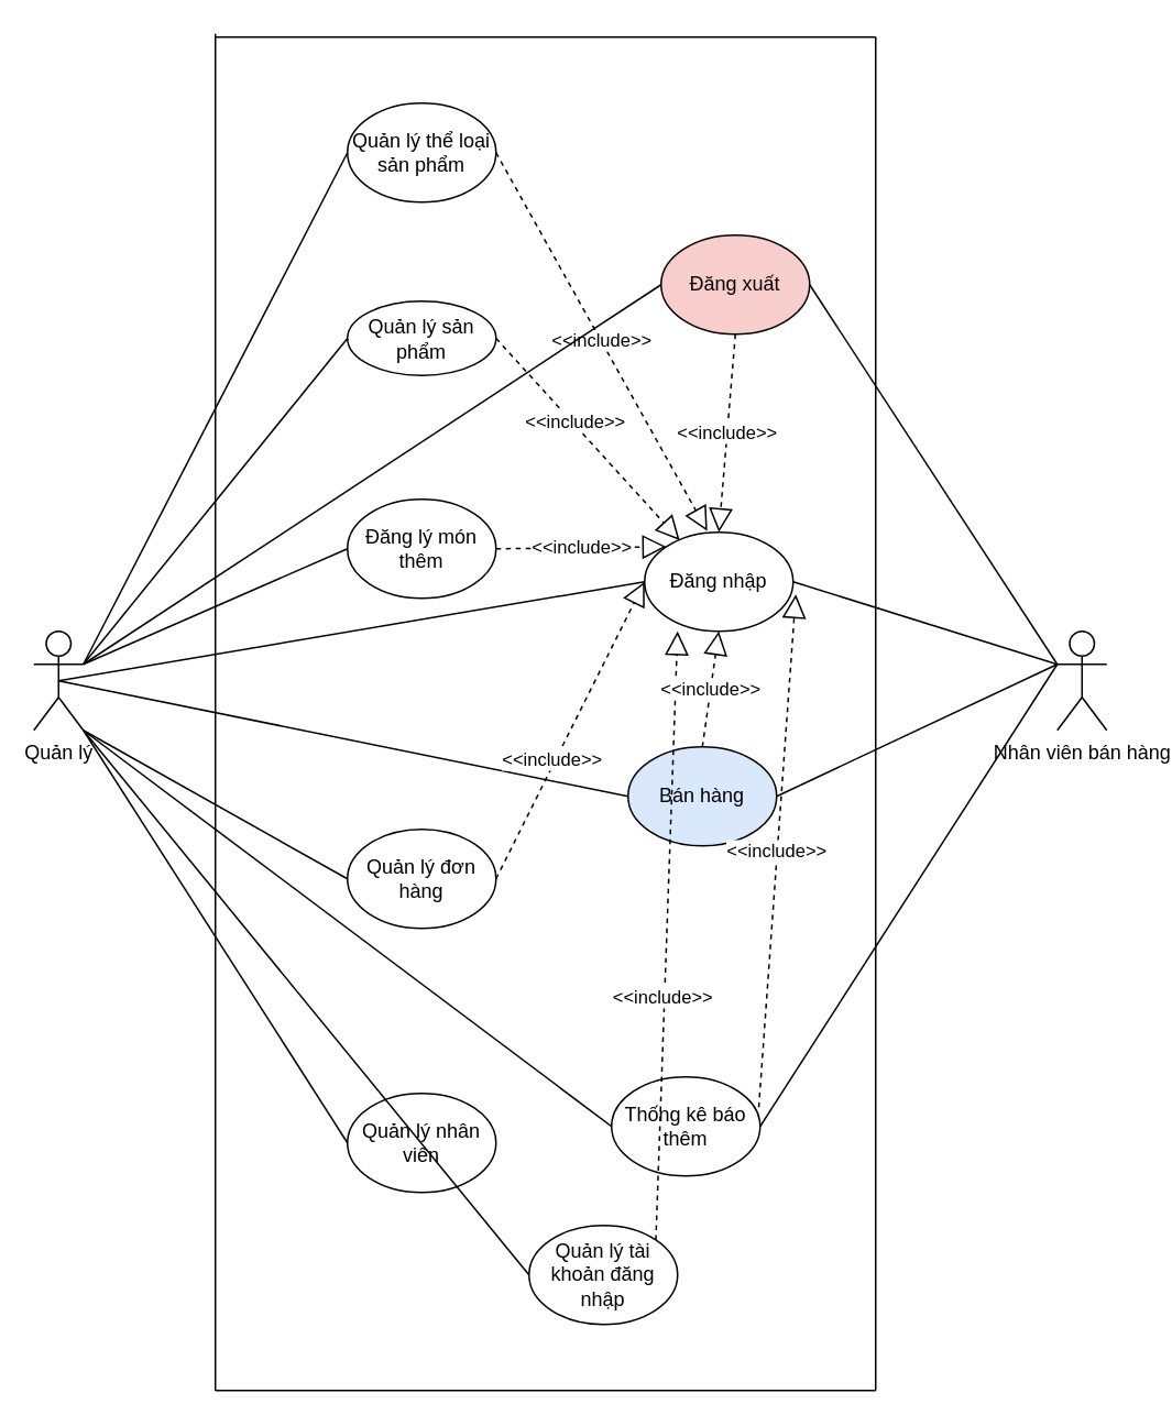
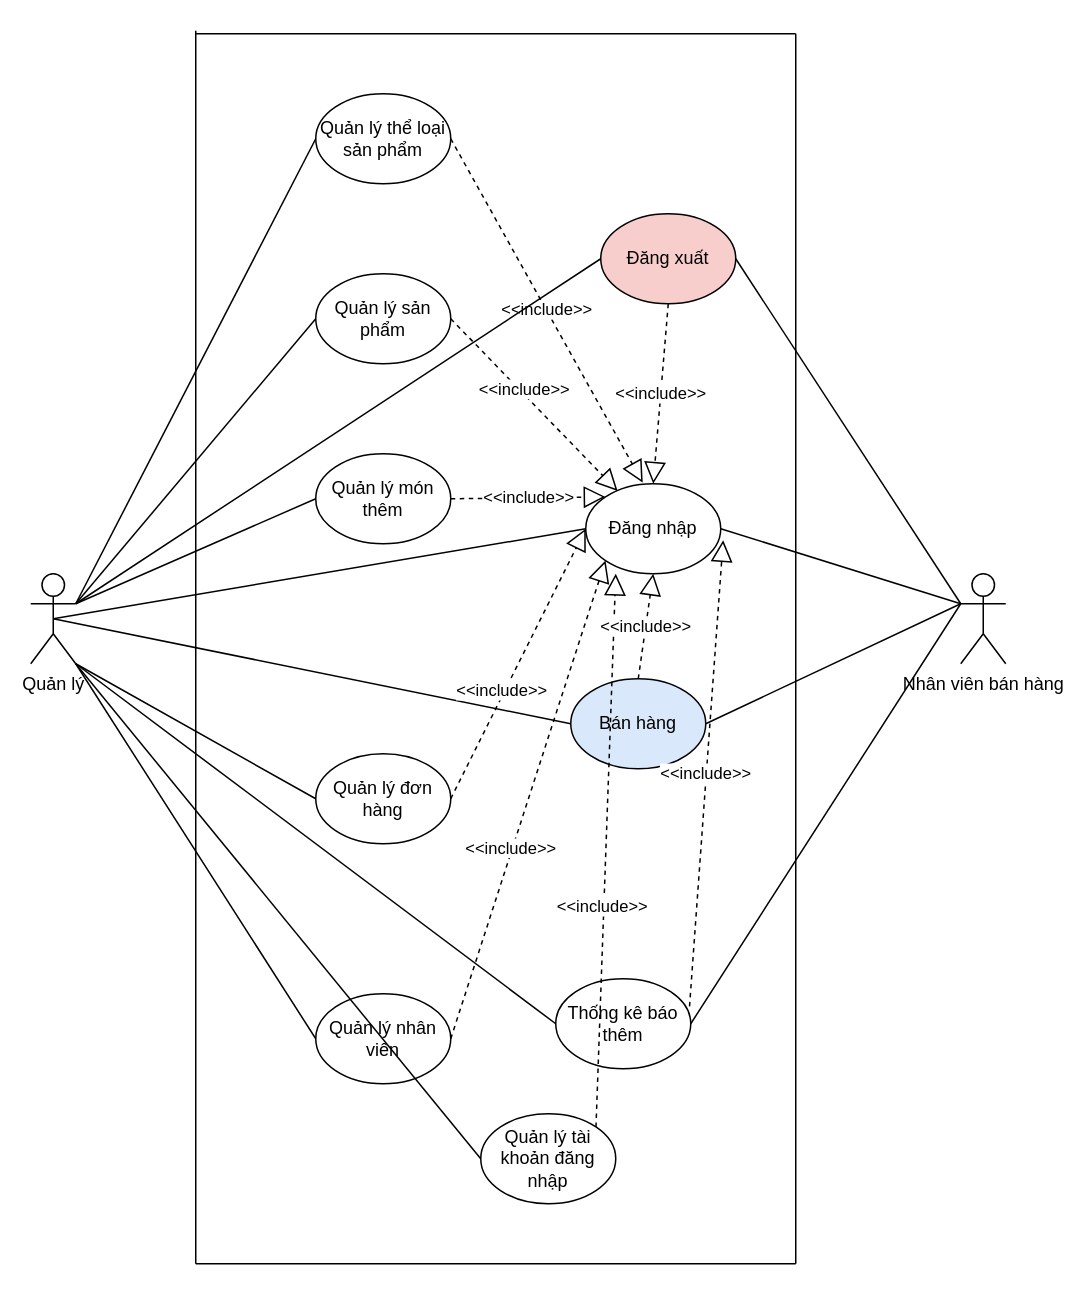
  <mxCell id="0" />
  <mxCell id="1" parent="0" />
  <mxCell id="2" value="Quản lý" style="shape=umlActor;verticalLabelPosition=bottom;verticalAlign=top;html=1;" parent="1" vertex="1"><mxGeometry x="20" y="382" width="30" height="60" as="geometry" /></mxCell>
- <mxCell id="3" value="Quản lý sản phẩm" style="ellipse;whiteSpace=wrap;html=1;" parent="1" vertex="1"><mxGeometry x="210" y="182" width="90" height="45" as="geometry" /></mxCell>
- <mxCell id="4" value="Đăng lý món thêm" style="ellipse;whiteSpace=wrap;html=1;" parent="1" vertex="1"><mxGeometry x="210" y="302" width="90" height="60" as="geometry" /></mxCell>
+ <mxCell id="3" value="Quản lý sản phẩm" style="ellipse;whiteSpace=wrap;html=1;" parent="1" vertex="1"><mxGeometry x="210" y="182" width="90" height="60" as="geometry" /></mxCell>
+ <mxCell id="4" value="Quản lý món thêm" style="ellipse;whiteSpace=wrap;html=1;" parent="1" vertex="1"><mxGeometry x="210" y="302" width="90" height="60" as="geometry" /></mxCell>
  <mxCell id="5" value="Quản lý đơn hàng" style="ellipse;whiteSpace=wrap;html=1;" parent="1" vertex="1"><mxGeometry x="210" y="502" width="90" height="60" as="geometry" /></mxCell>
  <mxCell id="6" value="Quản lý nhân viên" style="ellipse;whiteSpace=wrap;html=1;" parent="1" vertex="1"><mxGeometry x="210" y="662" width="90" height="60" as="geometry" /></mxCell>
  <mxCell id="7" value="Quản lý tài khoản đăng nhập" style="ellipse;whiteSpace=wrap;html=1;" parent="1" vertex="1"><mxGeometry x="320" y="742" width="90" height="60" as="geometry" /></mxCell>
  <mxCell id="8" value="Đăng nhập" style="ellipse;whiteSpace=wrap;html=1;" parent="1" vertex="1"><mxGeometry x="390" y="322" width="90" height="60" as="geometry" /></mxCell>
  <mxCell id="9" value="Quản lý thể loại sản phẩm" style="ellipse;whiteSpace=wrap;html=1;" parent="1" vertex="1"><mxGeometry x="210" y="62" width="90" height="60" as="geometry" /></mxCell>
  <mxCell id="10" value="Bán hàng" style="ellipse;whiteSpace=wrap;html=1;fillColor=#dae8fc;" parent="1" vertex="1"><mxGeometry x="380" y="452" width="90" height="60" as="geometry" /></mxCell>
  <mxCell id="11" value="Thống kê báo thêm" style="ellipse;whiteSpace=wrap;html=1;" parent="1" vertex="1"><mxGeometry x="370" y="652" width="90" height="60" as="geometry" /></mxCell>
  <mxCell id="12" value="Nhân viên bán hàng" style="shape=umlActor;verticalLabelPosition=bottom;verticalAlign=top;html=1;" parent="1" vertex="1"><mxGeometry x="640" y="382" width="30" height="60" as="geometry" /></mxCell>
  <mxCell id="13" value="" style="endArrow=none;html=1;rounded=0;" parent="1" edge="1"><mxGeometry width="50" height="50" relative="1" as="geometry"><mxPoint x="130" y="842" as="sourcePoint" /><mxPoint x="130" y="20" as="targetPoint" /></mxGeometry></mxCell>
  <mxCell id="14" value="" style="endArrow=none;html=1;rounded=0;" parent="1" edge="1"><mxGeometry width="50" height="50" relative="1" as="geometry"><mxPoint x="130" y="842" as="sourcePoint" /><mxPoint x="530" y="842" as="targetPoint" /></mxGeometry></mxCell>
  <mxCell id="15" value="" style="endArrow=none;html=1;rounded=0;" parent="1" edge="1"><mxGeometry width="50" height="50" relative="1" as="geometry"><mxPoint x="530" y="842" as="sourcePoint" /><mxPoint x="530" y="22" as="targetPoint" /></mxGeometry></mxCell>
  <mxCell id="16" value="" style="endArrow=none;html=1;rounded=0;" parent="1" edge="1"><mxGeometry width="50" height="50" relative="1" as="geometry"><mxPoint x="130" y="22" as="sourcePoint" /><mxPoint x="530" y="22" as="targetPoint" /></mxGeometry></mxCell>
  <mxCell id="17" value="" style="endArrow=none;html=1;rounded=0;entryX=0;entryY=0.5;entryDx=0;entryDy=0;" parent="1" target="9" edge="1"><mxGeometry width="50" height="50" relative="1" as="geometry"><mxPoint x="50" y="402" as="sourcePoint" /><mxPoint x="460" y="292" as="targetPoint" /></mxGeometry></mxCell>
  <mxCell id="18" value="" style="endArrow=none;html=1;rounded=0;entryX=0;entryY=0.5;entryDx=0;entryDy=0;" parent="1" target="3" edge="1"><mxGeometry width="50" height="50" relative="1" as="geometry"><mxPoint x="50" y="402" as="sourcePoint" /><mxPoint x="460" y="292" as="targetPoint" /></mxGeometry></mxCell>
  <mxCell id="19" value="" style="endArrow=none;html=1;rounded=0;exitX=0;exitY=0.5;exitDx=0;exitDy=0;" parent="1" source="4" edge="1"><mxGeometry width="50" height="50" relative="1" as="geometry"><mxPoint x="410" y="342" as="sourcePoint" /><mxPoint x="50" y="402" as="targetPoint" /></mxGeometry></mxCell>
  <mxCell id="20" value="" style="endArrow=none;html=1;rounded=0;entryX=0;entryY=0.5;entryDx=0;entryDy=0;" parent="1" target="5" edge="1"><mxGeometry width="50" height="50" relative="1" as="geometry"><mxPoint x="50" y="442" as="sourcePoint" /><mxPoint x="460" y="392" as="targetPoint" /></mxGeometry></mxCell>
  <mxCell id="21" value="" style="endArrow=none;html=1;rounded=0;entryX=0;entryY=0.5;entryDx=0;entryDy=0;" parent="1" target="6" edge="1"><mxGeometry width="50" height="50" relative="1" as="geometry"><mxPoint x="50" y="442" as="sourcePoint" /><mxPoint x="460" y="492" as="targetPoint" /></mxGeometry></mxCell>
  <mxCell id="22" value="" style="endArrow=none;html=1;rounded=0;entryX=0;entryY=0.5;entryDx=0;entryDy=0;" parent="1" target="7" edge="1"><mxGeometry width="50" height="50" relative="1" as="geometry"><mxPoint x="50" y="442" as="sourcePoint" /><mxPoint x="220" y="662" as="targetPoint" /></mxGeometry></mxCell>
  <mxCell id="23" value="" style="endArrow=none;html=1;rounded=0;exitX=0.5;exitY=0.5;exitDx=0;exitDy=0;exitPerimeter=0;entryX=0;entryY=0.5;entryDx=0;entryDy=0;" parent="1" source="2" target="8" edge="1"><mxGeometry width="50" height="50" relative="1" as="geometry"><mxPoint x="410" y="442" as="sourcePoint" /><mxPoint x="460" y="392" as="targetPoint" /></mxGeometry></mxCell>
  <mxCell id="24" value="" style="endArrow=none;html=1;rounded=0;entryX=0;entryY=0.5;entryDx=0;entryDy=0;exitX=0.5;exitY=0.5;exitDx=0;exitDy=0;exitPerimeter=0;" parent="1" source="2" target="10" edge="1"><mxGeometry width="50" height="50" relative="1" as="geometry"><mxPoint x="40" y="412" as="sourcePoint" /><mxPoint x="400" y="362" as="targetPoint" /></mxGeometry></mxCell>
  <mxCell id="25" value="" style="endArrow=none;html=1;rounded=0;entryX=0;entryY=0.5;entryDx=0;entryDy=0;" parent="1" target="11" edge="1"><mxGeometry width="50" height="50" relative="1" as="geometry"><mxPoint x="50" y="442" as="sourcePoint" /><mxPoint x="400" y="452" as="targetPoint" /></mxGeometry></mxCell>
  <mxCell id="26" value="" style="endArrow=none;html=1;rounded=0;entryX=0;entryY=0.333;entryDx=0;entryDy=0;entryPerimeter=0;exitX=1;exitY=0.5;exitDx=0;exitDy=0;" parent="1" source="8" target="12" edge="1"><mxGeometry width="50" height="50" relative="1" as="geometry"><mxPoint x="410" y="442" as="sourcePoint" /><mxPoint x="460" y="392" as="targetPoint" /></mxGeometry></mxCell>
  <mxCell id="27" value="" style="endArrow=none;html=1;rounded=0;entryX=0;entryY=0.333;entryDx=0;entryDy=0;entryPerimeter=0;exitX=1;exitY=0.5;exitDx=0;exitDy=0;" parent="1" source="10" target="12" edge="1"><mxGeometry width="50" height="50" relative="1" as="geometry"><mxPoint x="490" y="362" as="sourcePoint" /><mxPoint x="650" y="412" as="targetPoint" /></mxGeometry></mxCell>
  <mxCell id="28" value="" style="endArrow=none;html=1;rounded=0;exitX=1;exitY=0.5;exitDx=0;exitDy=0;" parent="1" source="11" edge="1"><mxGeometry width="50" height="50" relative="1" as="geometry"><mxPoint x="490" y="452" as="sourcePoint" /><mxPoint x="640" y="402" as="targetPoint" /></mxGeometry></mxCell>
  <mxCell id="29" value="&amp;lt;&amp;lt;include&amp;gt;&amp;gt;" style="endArrow=block;dashed=1;endFill=0;endSize=12;html=1;rounded=0;exitX=1;exitY=0.5;exitDx=0;exitDy=0;entryX=0.422;entryY=-0.013;entryDx=0;entryDy=0;entryPerimeter=0;" parent="1" source="9" target="8" edge="1"><mxGeometry width="160" relative="1" as="geometry"><mxPoint x="360" y="422" as="sourcePoint" /><mxPoint x="520" y="422" as="targetPoint" /></mxGeometry></mxCell>
  <mxCell id="30" value="" style="endArrow=block;dashed=1;endFill=0;endSize=12;html=1;rounded=0;exitX=1;exitY=0.5;exitDx=0;exitDy=0;entryX=0.236;entryY=0.08;entryDx=0;entryDy=0;entryPerimeter=0;" parent="1" source="3" target="8" edge="1"><mxGeometry width="160" relative="1" as="geometry"><mxPoint x="360" y="422" as="sourcePoint" /><mxPoint x="520" y="422" as="targetPoint" /></mxGeometry></mxCell>
  <mxCell id="31" value="&amp;lt;&amp;lt;include&amp;gt;&amp;gt;" style="edgeLabel;html=1;align=center;verticalAlign=middle;resizable=0;points=[];" parent="30" vertex="1" connectable="0"><mxGeometry x="-0.165" y="2" relative="1" as="geometry"><mxPoint as="offset" /></mxGeometry></mxCell>
  <mxCell id="32" value="&amp;lt;&amp;lt;include&amp;gt;&amp;gt;" style="endArrow=block;dashed=1;endFill=0;endSize=12;html=1;rounded=0;exitX=1;exitY=0.5;exitDx=0;exitDy=0;entryX=0;entryY=0;entryDx=0;entryDy=0;" parent="1" source="4" target="8" edge="1"><mxGeometry width="160" relative="1" as="geometry"><mxPoint x="360" y="422" as="sourcePoint" /><mxPoint x="520" y="422" as="targetPoint" /></mxGeometry></mxCell>
  <mxCell id="33" value="" style="endArrow=block;dashed=1;endFill=0;endSize=12;html=1;rounded=0;exitX=1;exitY=0.5;exitDx=0;exitDy=0;entryX=0;entryY=0.5;entryDx=0;entryDy=0;" parent="1" source="5" target="8" edge="1"><mxGeometry width="160" relative="1" as="geometry"><mxPoint x="360" y="522" as="sourcePoint" /><mxPoint x="520" y="522" as="targetPoint" /></mxGeometry></mxCell>
  <mxCell id="34" value="&amp;lt;&amp;lt;include&amp;gt;&amp;gt;" style="edgeLabel;html=1;align=center;verticalAlign=middle;resizable=0;points=[];" parent="33" vertex="1" connectable="0"><mxGeometry x="-0.205" y="2" relative="1" as="geometry"><mxPoint as="offset" /></mxGeometry></mxCell>
+ <mxCell id="35" value="" style="endArrow=block;dashed=1;endFill=0;endSize=12;html=1;rounded=0;exitX=1;exitY=0.5;exitDx=0;exitDy=0;entryX=0;entryY=1;entryDx=0;entryDy=0;" parent="1" source="6" target="8" edge="1"><mxGeometry width="160" relative="1" as="geometry"><mxPoint x="320" y="542" as="sourcePoint" /><mxPoint x="410" y="362" as="targetPoint" /></mxGeometry></mxCell>
+ <mxCell id="36" value="&amp;lt;&amp;lt;include&amp;gt;&amp;gt;" style="edgeLabel;html=1;align=center;verticalAlign=middle;resizable=0;points=[];" parent="35" vertex="1" connectable="0"><mxGeometry x="-0.205" y="2" relative="1" as="geometry"><mxPoint as="offset" /></mxGeometry></mxCell>
  <mxCell id="37" value="" style="endArrow=block;dashed=1;endFill=0;endSize=12;html=1;rounded=0;exitX=1;exitY=0;exitDx=0;exitDy=0;" parent="1" source="7" edge="1"><mxGeometry width="160" relative="1" as="geometry"><mxPoint x="310" y="662" as="sourcePoint" /><mxPoint x="410" y="382" as="targetPoint" /></mxGeometry></mxCell>
  <mxCell id="38" value="&amp;lt;&amp;lt;include&amp;gt;&amp;gt;" style="edgeLabel;html=1;align=center;verticalAlign=middle;resizable=0;points=[];" parent="37" vertex="1" connectable="0"><mxGeometry x="-0.205" y="2" relative="1" as="geometry"><mxPoint as="offset" /></mxGeometry></mxCell>
  <mxCell id="39" value="&amp;lt;&amp;lt;include&amp;gt;&amp;gt;" style="endArrow=block;dashed=1;endFill=0;endSize=12;html=1;rounded=0;entryX=0.5;entryY=1;entryDx=0;entryDy=0;exitX=0.5;exitY=0;exitDx=0;exitDy=0;" parent="1" source="10" target="8" edge="1"><mxGeometry width="160" relative="1" as="geometry"><mxPoint x="360" y="522" as="sourcePoint" /><mxPoint x="520" y="522" as="targetPoint" /></mxGeometry></mxCell>
  <mxCell id="40" value="&amp;lt;&amp;lt;include&amp;gt;&amp;gt;" style="endArrow=block;dashed=1;endFill=0;endSize=12;html=1;rounded=0;exitX=0.991;exitY=0.307;exitDx=0;exitDy=0;exitPerimeter=0;entryX=1.018;entryY=0.627;entryDx=0;entryDy=0;entryPerimeter=0;" parent="1" source="11" target="8" edge="1"><mxGeometry width="160" relative="1" as="geometry"><mxPoint x="360" y="422" as="sourcePoint" /><mxPoint x="520" y="422" as="targetPoint" /></mxGeometry></mxCell>
  <mxCell id="41" value="Đăng xuất" style="ellipse;whiteSpace=wrap;html=1;fillColor=#f8cecc;" parent="1" vertex="1"><mxGeometry x="400" y="142" width="90" height="60" as="geometry" /></mxCell>
  <mxCell id="42" value="" style="endArrow=none;html=1;rounded=0;exitX=1;exitY=0.5;exitDx=0;exitDy=0;" parent="1" source="41" edge="1"><mxGeometry width="50" height="50" relative="1" as="geometry"><mxPoint x="410" y="442" as="sourcePoint" /><mxPoint x="640" y="402" as="targetPoint" /></mxGeometry></mxCell>
  <mxCell id="43" value="" style="endArrow=none;html=1;rounded=0;entryX=0;entryY=0.5;entryDx=0;entryDy=0;" parent="1" target="41" edge="1"><mxGeometry width="50" height="50" relative="1" as="geometry"><mxPoint x="50" y="402" as="sourcePoint" /><mxPoint x="460" y="392" as="targetPoint" /></mxGeometry></mxCell>
  <mxCell id="44" value="&amp;lt;&amp;lt;include&amp;gt;&amp;gt;" style="endArrow=block;dashed=1;endFill=0;endSize=12;html=1;rounded=0;exitX=0.5;exitY=1;exitDx=0;exitDy=0;entryX=0.5;entryY=0;entryDx=0;entryDy=0;" parent="1" source="41" target="8" edge="1"><mxGeometry width="160" relative="1" as="geometry"><mxPoint x="360" y="422" as="sourcePoint" /><mxPoint x="520" y="422" as="targetPoint" /></mxGeometry></mxCell>
